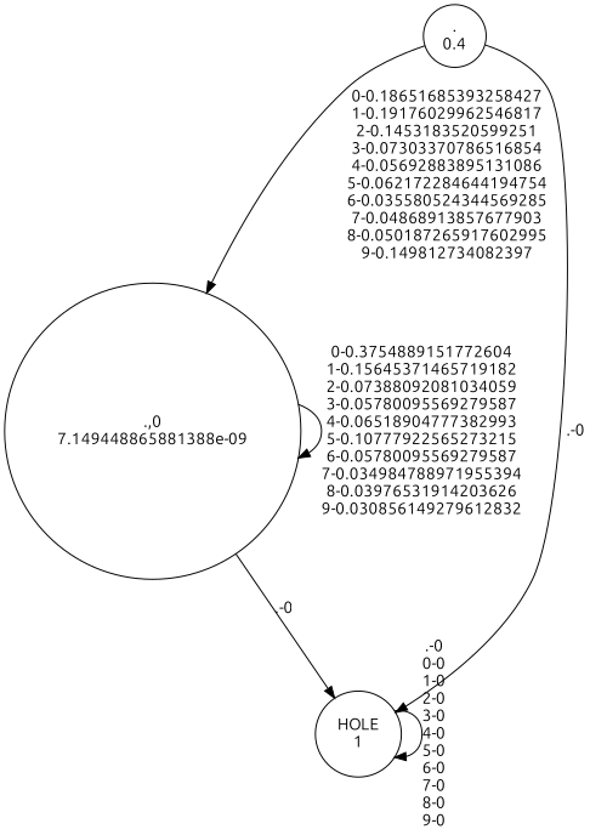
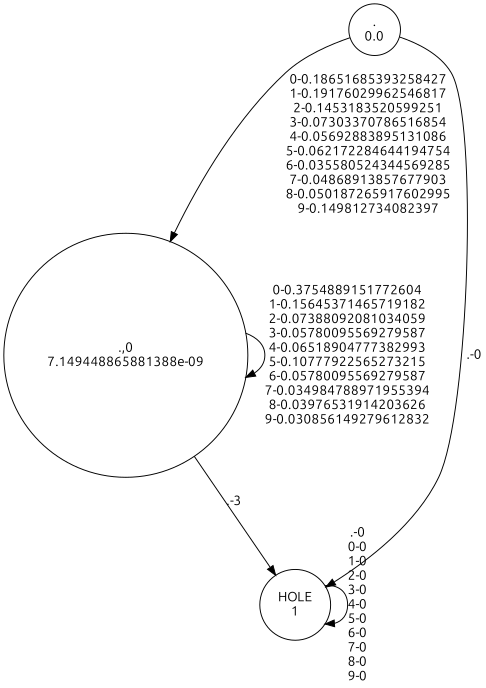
  digraph {
    fontname=Ubuntu
    rankdir=TB
    node [fontname=Ubuntu shape=circle]
    edge [fontname=Ubuntu]
-   n1 [label=".\n0.4"]
+   n1 [label=".\n0.0"]
    n2 [label=".,0\n7.149448865881388e-09"]
    n3 [label="HOLE\n1"]
    n1 -> n2 [label="0-0.18651685393258427\n1-0.19176029962546817\n2-0.1453183520599251\n3-0.07303370786516854\n4-0.05692883895131086\n5-0.062172284644194754\n6-0.035580524344569285\n7-0.04868913857677903\n8-0.050187265917602995\n9-0.149812734082397"]
    n1 -> n3 [label=".-0"]
    n2 -> n2 [label="0-0.3754889151772604\n1-0.15645371465719182\n2-0.07388092081034059\n3-0.05780095569279587\n4-0.06518904777382993\n5-0.10777922565273215\n6-0.05780095569279587\n7-0.034984788971955394\n8-0.03976531914203626\n9-0.030856149279612832"]
-   n2 -> n3 [label=".-0"]
+   n2 -> n3 [label=".-3"]
    n3 -> n3 [label=".-0\n0-0\n1-0\n2-0\n3-0\n4-0\n5-0\n6-0\n7-0\n8-0\n9-0"]
  }
